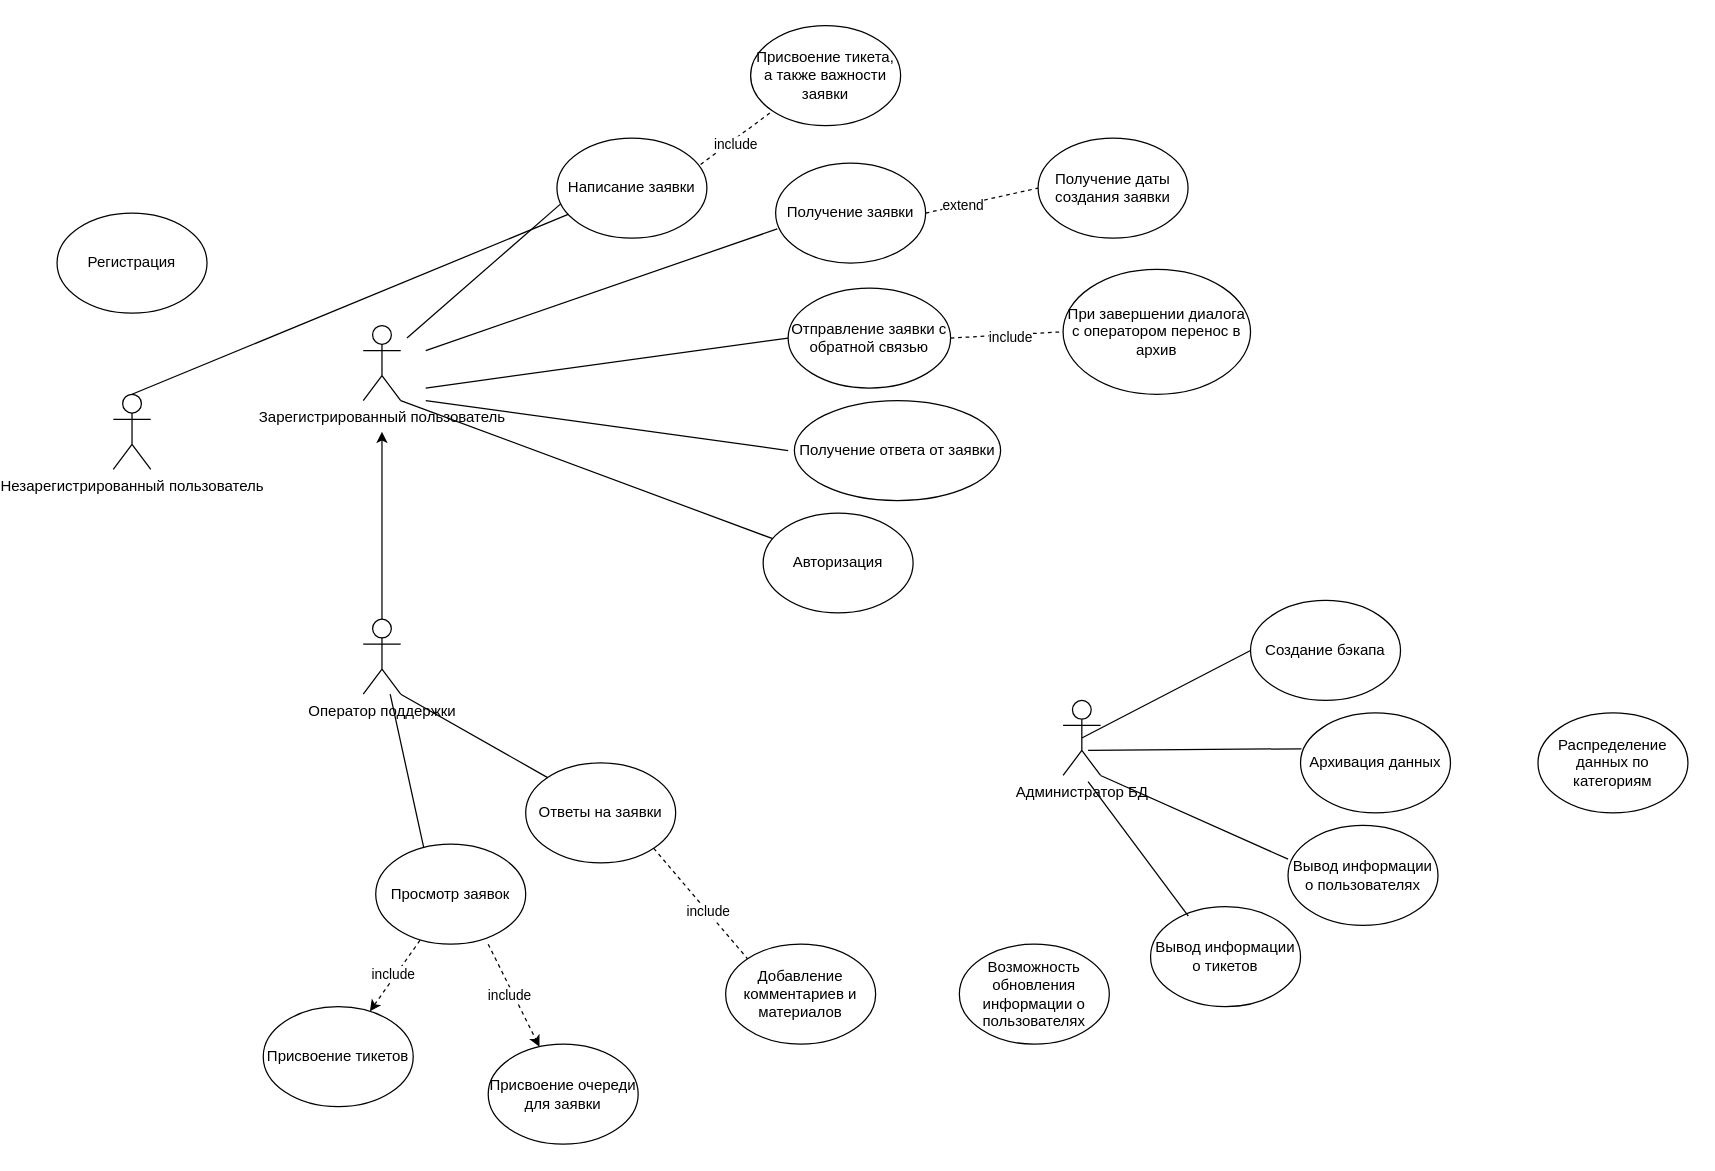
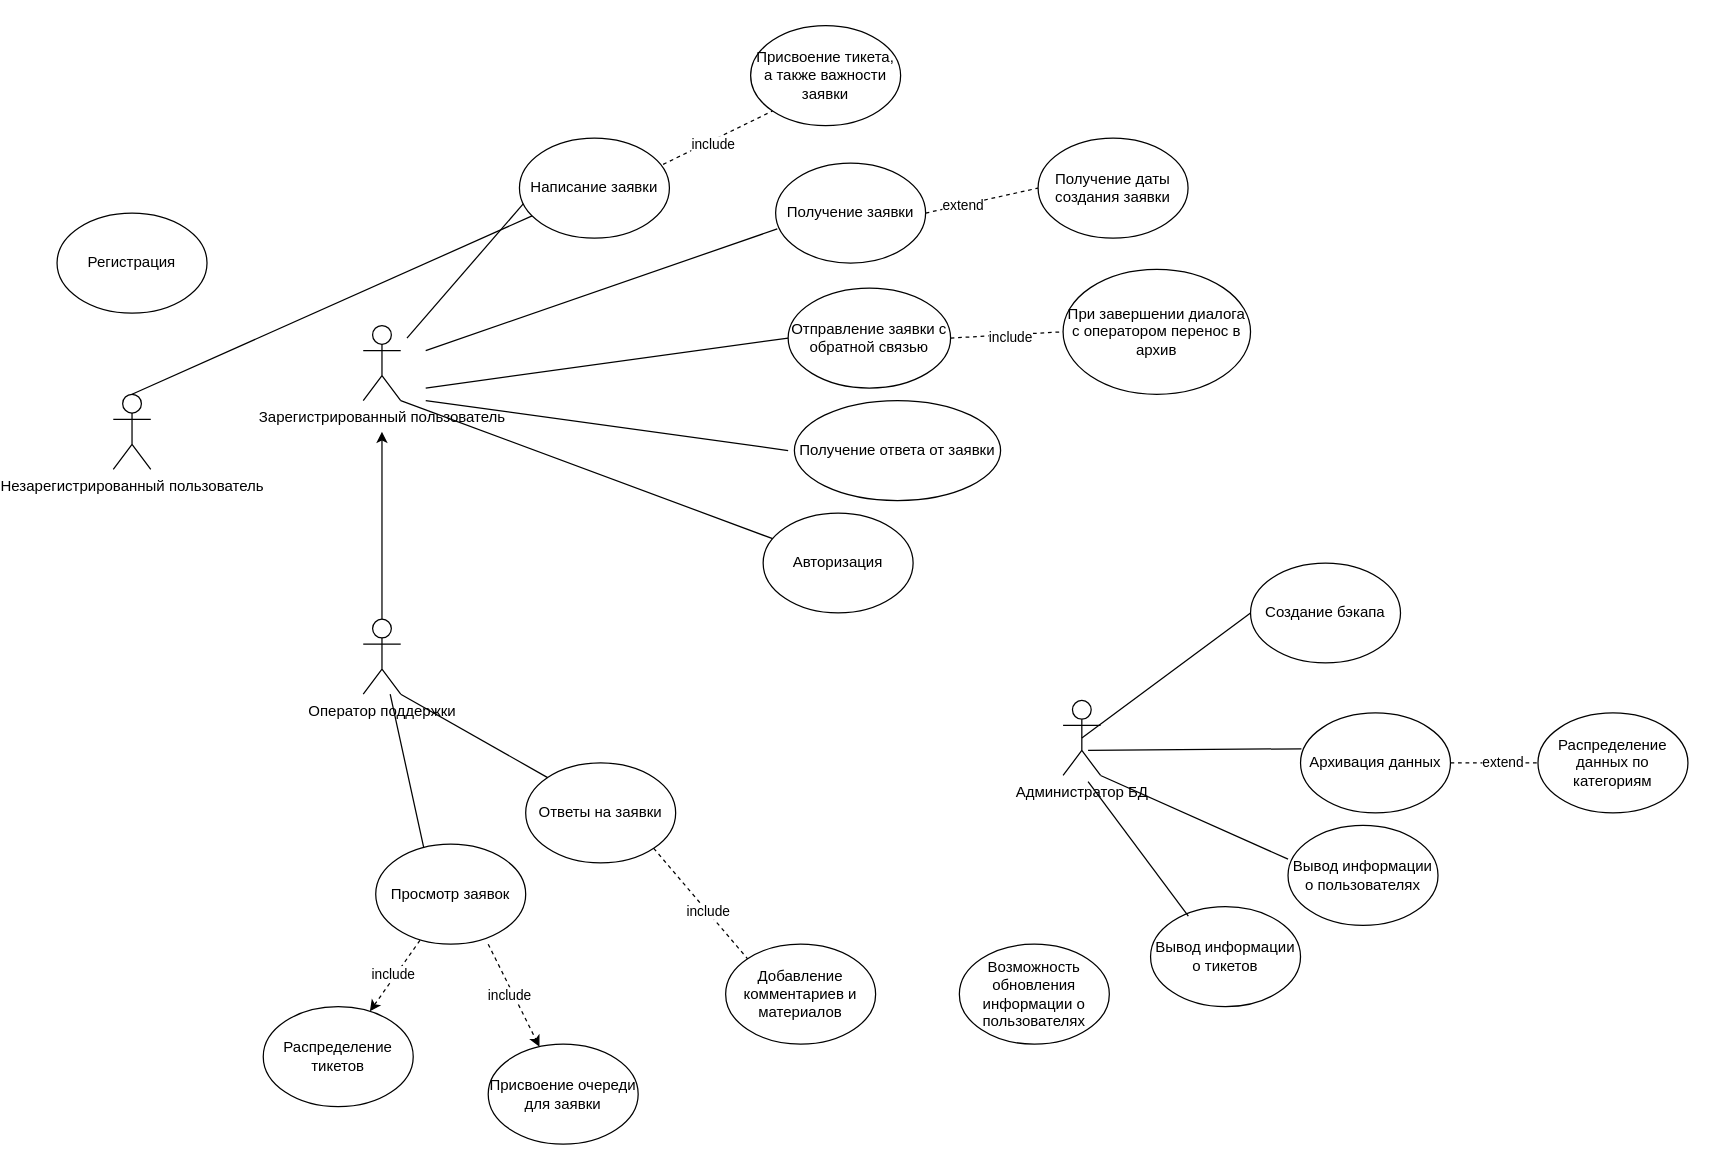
  <mxCell id="0" />
  <mxCell id="1" parent="0" />
  <mxCell id="2" value="Зарегистрированный пользователь" style="shape=umlActor;verticalLabelPosition=bottom;verticalAlign=top;html=1;outlineConnect=0;" parent="1" vertex="1"><mxGeometry x="265" y="260" width="30" height="60" as="geometry" /></mxCell>
  <mxCell id="3" value="Администратор БД" style="shape=umlActor;verticalLabelPosition=bottom;verticalAlign=top;html=1;outlineConnect=0;" parent="1" vertex="1"><mxGeometry x="825" y="560" width="30" height="60" as="geometry" /></mxCell>
  <mxCell id="4" value="Оператор поддержки" style="shape=umlActor;verticalLabelPosition=bottom;verticalAlign=top;html=1;outlineConnect=0;" parent="1" vertex="1"><mxGeometry x="265" y="495" width="30" height="60" as="geometry" /></mxCell>
  <mxCell id="5" value="Авторизация" style="ellipse;whiteSpace=wrap;html=1;" parent="1" vertex="1"><mxGeometry x="585" y="410" width="120" height="80" as="geometry" /></mxCell>
  <mxCell id="6" value="" style="endArrow=none;html=1;rounded=0;" parent="1" source="5" edge="1"><mxGeometry width="50" height="50" relative="1" as="geometry"><mxPoint x="225" y="370" as="sourcePoint" /><mxPoint x="295" y="320" as="targetPoint" /></mxGeometry></mxCell>
  <mxCell id="7" value="Регистрация" style="ellipse;whiteSpace=wrap;html=1;" parent="1" vertex="1"><mxGeometry x="20" y="170" width="120" height="80" as="geometry" /></mxCell>
  <mxCell id="8" value="Незарегистрированный пользователь" style="shape=umlActor;verticalLabelPosition=bottom;verticalAlign=top;html=1;outlineConnect=0;" parent="1" vertex="1"><mxGeometry x="65" y="315" width="30" height="60" as="geometry" /></mxCell>
  <mxCell id="9" value="" style="endArrow=none;html=1;rounded=0;exitX=0.5;exitY=0;exitDx=0;exitDy=0;exitPerimeter=0;" parent="1" source="8" target="10" edge="1"><mxGeometry width="50" height="50" relative="1" as="geometry"><mxPoint x="265" y="445" as="sourcePoint" /><mxPoint x="315" y="395" as="targetPoint" /></mxGeometry></mxCell>
- <mxCell id="10" value="Написание заявки" style="ellipse;whiteSpace=wrap;html=1;" parent="1" vertex="1"><mxGeometry x="420" y="110" width="120" height="80" as="geometry" /></mxCell>
+ <mxCell id="10" value="Написание заявки" style="ellipse;whiteSpace=wrap;html=1;" parent="1" vertex="1"><mxGeometry x="390" y="110" width="120" height="80" as="geometry" /></mxCell>
  <mxCell id="11" value="" style="endArrow=none;html=1;rounded=0;entryX=0.025;entryY=0.658;entryDx=0;entryDy=0;entryPerimeter=0;" parent="1" target="10" edge="1"><mxGeometry width="50" height="50" relative="1" as="geometry"><mxPoint x="300" y="270" as="sourcePoint" /><mxPoint x="350" y="220" as="targetPoint" /></mxGeometry></mxCell>
  <mxCell id="12" value="Получение заявки" style="ellipse;whiteSpace=wrap;html=1;" parent="1" vertex="1"><mxGeometry x="595" y="130" width="120" height="80" as="geometry" /></mxCell>
  <mxCell id="13" value="" style="endArrow=none;html=1;rounded=0;entryX=0.011;entryY=0.658;entryDx=0;entryDy=0;entryPerimeter=0;" parent="1" target="12" edge="1"><mxGeometry width="50" height="50" relative="1" as="geometry"><mxPoint x="315" y="280" as="sourcePoint" /><mxPoint x="555" y="420" as="targetPoint" /></mxGeometry></mxCell>
  <mxCell id="14" value="Отправление заявки с обратной связью" style="ellipse;whiteSpace=wrap;html=1;" parent="1" vertex="1"><mxGeometry x="605" y="230" width="130" height="80" as="geometry" /></mxCell>
  <mxCell id="15" value="" style="endArrow=none;html=1;rounded=0;entryX=0;entryY=0.5;entryDx=0;entryDy=0;" parent="1" target="14" edge="1"><mxGeometry width="50" height="50" relative="1" as="geometry"><mxPoint x="315" y="310" as="sourcePoint" /><mxPoint x="555" y="420" as="targetPoint" /></mxGeometry></mxCell>
  <mxCell id="16" value="Получение ответа от заявки" style="ellipse;whiteSpace=wrap;html=1;" parent="1" vertex="1"><mxGeometry x="610" y="320" width="165" height="80" as="geometry" /></mxCell>
  <mxCell id="17" value="" style="endArrow=none;html=1;rounded=0;" parent="1" edge="1"><mxGeometry width="50" height="50" relative="1" as="geometry"><mxPoint x="315" y="320" as="sourcePoint" /><mxPoint x="605" y="360" as="targetPoint" /></mxGeometry></mxCell>
- <mxCell id="18" value="Создание бэкапа" style="ellipse;whiteSpace=wrap;html=1;" parent="1" vertex="1"><mxGeometry x="975" y="480" width="120" height="80" as="geometry" /></mxCell>
+ <mxCell id="18" value="Создание бэкапа" style="ellipse;whiteSpace=wrap;html=1;" parent="1" vertex="1"><mxGeometry x="975" y="450" width="120" height="80" as="geometry" /></mxCell>
  <mxCell id="19" value="Получение даты создания заявки" style="ellipse;whiteSpace=wrap;html=1;" parent="1" vertex="1"><mxGeometry x="805" y="110" width="120" height="80" as="geometry" /></mxCell>
  <mxCell id="20" value="" style="endArrow=none;dashed=1;html=1;rounded=0;exitX=1;exitY=0.5;exitDx=0;exitDy=0;entryX=0;entryY=0.5;entryDx=0;entryDy=0;" parent="1" edge="1"><mxGeometry width="50" height="50" relative="1" as="geometry"><mxPoint x="715" y="170" as="sourcePoint" /><mxPoint x="805" y="150" as="targetPoint" /></mxGeometry></mxCell>
  <mxCell id="21" value="extend" style="edgeLabel;html=1;align=center;verticalAlign=middle;resizable=0;points=[];" vertex="1" connectable="0" parent="20"><mxGeometry x="-0.339" relative="1" as="geometry"><mxPoint as="offset" /></mxGeometry></mxCell>
  <mxCell id="22" value="" style="endArrow=none;html=1;rounded=0;exitX=0.5;exitY=0.5;exitDx=0;exitDy=0;exitPerimeter=0;entryX=0;entryY=0.5;entryDx=0;entryDy=0;" parent="1" source="3" target="18" edge="1"><mxGeometry width="50" height="50" relative="1" as="geometry"><mxPoint x="985" y="570" as="sourcePoint" /><mxPoint x="1035" y="520" as="targetPoint" /></mxGeometry></mxCell>
  <mxCell id="23" value="Архивация данных" style="ellipse;whiteSpace=wrap;html=1;" parent="1" vertex="1"><mxGeometry x="1015" y="570" width="120" height="80" as="geometry" /></mxCell>
  <mxCell id="24" value="" style="endArrow=none;html=1;rounded=0;exitX=1;exitY=1;exitDx=0;exitDy=0;exitPerimeter=0;entryX=0.006;entryY=0.358;entryDx=0;entryDy=0;entryPerimeter=0;" parent="1" target="23" edge="1"><mxGeometry width="50" height="50" relative="1" as="geometry"><mxPoint x="845" y="600" as="sourcePoint" /><mxPoint x="945" y="610" as="targetPoint" /></mxGeometry></mxCell>
  <mxCell id="25" value="Вывод информации о пользователях" style="ellipse;whiteSpace=wrap;html=1;" parent="1" vertex="1"><mxGeometry x="1005" y="660" width="120" height="80" as="geometry" /></mxCell>
  <mxCell id="26" value="" style="endArrow=none;html=1;rounded=0;entryX=1;entryY=1;entryDx=0;entryDy=0;entryPerimeter=0;" parent="1" target="3" edge="1"><mxGeometry width="50" height="50" relative="1" as="geometry"><mxPoint x="1005" y="687" as="sourcePoint" /><mxPoint x="1025" y="480" as="targetPoint" /></mxGeometry></mxCell>
  <mxCell id="27" value="Вывод информации о тикетов" style="ellipse;whiteSpace=wrap;html=1;" parent="1" vertex="1"><mxGeometry x="895" y="725" width="120" height="80" as="geometry" /></mxCell>
  <mxCell id="28" value="При завершении диалога с оператором перенос в архив" style="ellipse;whiteSpace=wrap;html=1;" vertex="1" parent="1"><mxGeometry x="825" y="215" width="150" height="100" as="geometry" /></mxCell>
  <mxCell id="29" value="" style="endArrow=none;dashed=1;html=1;rounded=0;exitX=1;exitY=0.5;exitDx=0;exitDy=0;entryX=0;entryY=0.5;entryDx=0;entryDy=0;" edge="1" parent="1" source="14" target="28"><mxGeometry width="50" height="50" relative="1" as="geometry"><mxPoint x="855" y="410" as="sourcePoint" /><mxPoint x="905" y="360" as="targetPoint" /></mxGeometry></mxCell>
  <mxCell id="30" value="include" style="edgeLabel;html=1;align=center;verticalAlign=middle;resizable=0;points=[];" vertex="1" connectable="0" parent="29"><mxGeometry x="0.037" y="-2" relative="1" as="geometry"><mxPoint as="offset" /></mxGeometry></mxCell>
  <mxCell id="31" value="Присвоение тикета, а также важности заявки" style="ellipse;whiteSpace=wrap;html=1;" vertex="1" parent="1"><mxGeometry x="575" y="20" width="120" height="80" as="geometry" /></mxCell>
  <mxCell id="32" value="" style="endArrow=none;dashed=1;html=1;rounded=0;exitX=0.958;exitY=0.263;exitDx=0;exitDy=0;exitPerimeter=0;entryX=0;entryY=1;entryDx=0;entryDy=0;" edge="1" parent="1" source="10" target="31"><mxGeometry width="50" height="50" relative="1" as="geometry"><mxPoint x="745" y="210" as="sourcePoint" /><mxPoint x="795" y="160" as="targetPoint" /></mxGeometry></mxCell>
  <mxCell id="33" value="include" style="edgeLabel;html=1;align=center;verticalAlign=middle;resizable=0;points=[];" vertex="1" connectable="0" parent="32"><mxGeometry x="-0.115" y="-3" relative="1" as="geometry"><mxPoint as="offset" /></mxGeometry></mxCell>
  <mxCell id="34" value="" style="endArrow=classic;html=1;rounded=0;exitX=0.5;exitY=0;exitDx=0;exitDy=0;exitPerimeter=0;" edge="1" parent="1" source="4"><mxGeometry width="50" height="50" relative="1" as="geometry"><mxPoint x="425" y="495" as="sourcePoint" /><mxPoint x="280" y="345" as="targetPoint" /></mxGeometry></mxCell>
  <mxCell id="35" value="" style="endArrow=none;html=1;rounded=0;" edge="1" parent="1" target="4"><mxGeometry width="50" height="50" relative="1" as="geometry"><mxPoint x="315" y="685" as="sourcePoint" /><mxPoint x="355" y="535" as="targetPoint" /></mxGeometry></mxCell>
  <mxCell id="36" value="Просмотр заявок" style="ellipse;whiteSpace=wrap;html=1;" vertex="1" parent="1"><mxGeometry x="275" y="675" width="120" height="80" as="geometry" /></mxCell>
  <mxCell id="37" value="Ответы на заявки" style="ellipse;whiteSpace=wrap;html=1;" vertex="1" parent="1"><mxGeometry x="395" y="610" width="120" height="80" as="geometry" /></mxCell>
  <mxCell id="38" value="" style="endArrow=none;html=1;rounded=0;exitX=1;exitY=1;exitDx=0;exitDy=0;exitPerimeter=0;entryX=0;entryY=0;entryDx=0;entryDy=0;" edge="1" parent="1" source="4" target="37"><mxGeometry width="50" height="50" relative="1" as="geometry"><mxPoint x="525" y="615" as="sourcePoint" /><mxPoint x="575" y="565" as="targetPoint" /></mxGeometry></mxCell>
- <mxCell id="39" value="Присвоение тикетов" style="ellipse;whiteSpace=wrap;html=1;" vertex="1" parent="1"><mxGeometry x="185" y="805" width="120" height="80" as="geometry" /></mxCell>
+ <mxCell id="39" value="Распределение тикетов" style="ellipse;whiteSpace=wrap;html=1;" vertex="1" parent="1"><mxGeometry x="185" y="805" width="120" height="80" as="geometry" /></mxCell>
  <mxCell id="40" value="" style="endArrow=classic;html=1;rounded=0;exitX=0.295;exitY=0.962;exitDx=0;exitDy=0;exitPerimeter=0;dashed=1;" edge="1" parent="1" source="36" target="39"><mxGeometry width="50" height="50" relative="1" as="geometry"><mxPoint x="525" y="745" as="sourcePoint" /><mxPoint x="575" y="695" as="targetPoint" /></mxGeometry></mxCell>
  <mxCell id="41" value="include" style="edgeLabel;html=1;align=center;verticalAlign=middle;resizable=0;points=[];" vertex="1" connectable="0" parent="40"><mxGeometry x="-0.032" y="-3" relative="1" as="geometry"><mxPoint as="offset" /></mxGeometry></mxCell>
  <mxCell id="42" value="Присвоение очереди для заявки" style="ellipse;whiteSpace=wrap;html=1;" vertex="1" parent="1"><mxGeometry x="365" y="835" width="120" height="80" as="geometry" /></mxCell>
  <mxCell id="43" value="" style="endArrow=classic;html=1;rounded=0;dashed=1;" edge="1" parent="1" target="42"><mxGeometry width="50" height="50" relative="1" as="geometry"><mxPoint x="365" y="755" as="sourcePoint" /><mxPoint x="702.57" y="695" as="targetPoint" /></mxGeometry></mxCell>
  <mxCell id="44" value="include" style="edgeLabel;html=1;align=center;verticalAlign=middle;resizable=0;points=[];" vertex="1" connectable="0" parent="43"><mxGeometry x="-0.032" y="-3" relative="1" as="geometry"><mxPoint as="offset" /></mxGeometry></mxCell>
  <mxCell id="45" value="Добавление комментариев и материалов" style="ellipse;whiteSpace=wrap;html=1;" vertex="1" parent="1"><mxGeometry x="555" y="755" width="120" height="80" as="geometry" /></mxCell>
  <mxCell id="46" value="" style="endArrow=none;dashed=1;html=1;rounded=0;exitX=1;exitY=1;exitDx=0;exitDy=0;entryX=0;entryY=0;entryDx=0;entryDy=0;" edge="1" parent="1" source="37" target="45"><mxGeometry width="50" height="50" relative="1" as="geometry"><mxPoint x="595" y="805" as="sourcePoint" /><mxPoint x="645" y="755" as="targetPoint" /></mxGeometry></mxCell>
  <mxCell id="47" value="include" style="edgeLabel;html=1;align=center;verticalAlign=middle;resizable=0;points=[];" vertex="1" connectable="0" parent="46"><mxGeometry x="0.14" relative="1" as="geometry"><mxPoint as="offset" /></mxGeometry></mxCell>
  <mxCell id="48" value="" style="endArrow=none;html=1;rounded=0;exitX=0.252;exitY=0.095;exitDx=0;exitDy=0;exitPerimeter=0;" edge="1" parent="1" source="27"><mxGeometry width="50" height="50" relative="1" as="geometry"><mxPoint x="1085" y="675" as="sourcePoint" /><mxPoint x="845" y="625" as="targetPoint" /></mxGeometry></mxCell>
  <mxCell id="49" value="Возможность обновления информации о пользователях" style="ellipse;whiteSpace=wrap;html=1;" vertex="1" parent="1"><mxGeometry x="742" y="755" width="120" height="80" as="geometry" /></mxCell>
  <mxCell id="50" value="Распределение данных по категориям" style="ellipse;whiteSpace=wrap;html=1;" vertex="1" parent="1"><mxGeometry x="1205" y="570" width="120" height="80" as="geometry" /></mxCell>
+ <mxCell id="51" value="" style="endArrow=none;dashed=1;html=1;rounded=0;exitX=1;exitY=0.5;exitDx=0;exitDy=0;entryX=0;entryY=0.5;entryDx=0;entryDy=0;" edge="1" parent="1" source="23" target="50"><mxGeometry width="50" height="50" relative="1" as="geometry"><mxPoint x="1325" y="615" as="sourcePoint" /><mxPoint x="1375" y="565" as="targetPoint" /></mxGeometry></mxCell>
+ <mxCell id="52" value="extend" style="edgeLabel;html=1;align=center;verticalAlign=middle;resizable=0;points=[];" vertex="1" connectable="0" parent="51"><mxGeometry x="0.181" y="1" relative="1" as="geometry"><mxPoint as="offset" /></mxGeometry></mxCell>
